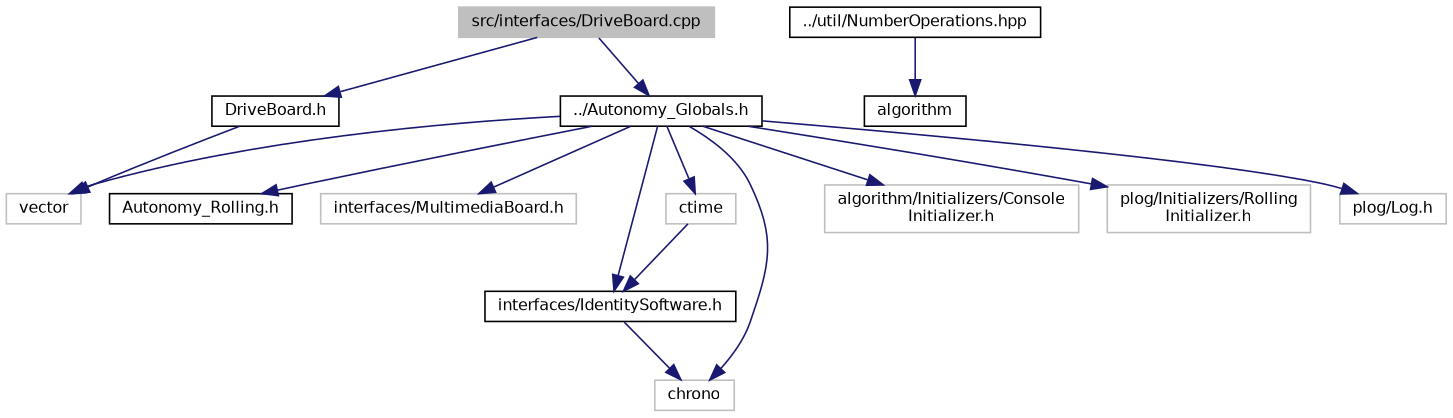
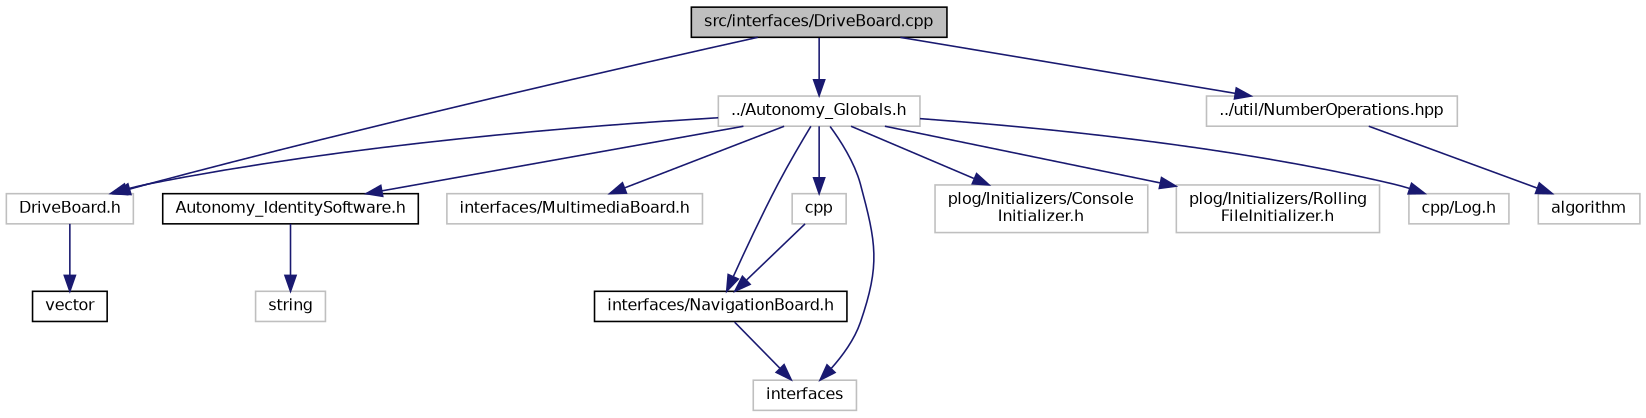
  digraph {
    node [color=grey75 fillcolor=white fontname=Helvetica fontsize=10 shape=record style=filled]
    edge [color=midnightblue fontname=Helvetica fontsize=10 labelfontname=Helvetica labelfontsize=10 style=solid]
-   n1 [fillcolor=grey75 fontcolor=black height=0.2 label="src/interfaces/DriveBoard.cpp" width=0.4]
-   n2 [color=black height=0.2 label="DriveBoard.h" width=0.4]
-   n3 [color=black height=0.2 label="../Autonomy_Globals.h" width=0.4]
-   n4 [color=black height=0.2 label="../util/NumberOperations.hpp" width=0.4]
-   n5 [height=0.2 label=vector width=0.4]
-   n6 [color=black height=0.2 label="Autonomy_Rolling.h" width=0.4]
+   n1 [color=black fillcolor=grey75 fontcolor=black height=0.2 label="src/interfaces/DriveBoard.cpp" width=0.4]
+   n2 [height=0.2 label="DriveBoard.h" width=0.4]
+   n3 [height=0.2 label="../Autonomy_Globals.h" width=0.4]
+   n4 [height=0.2 label="../util/NumberOperations.hpp" width=0.4]
+   n5 [color=black height=0.2 label=vector width=0.4]
+   n6 [color=black height=0.2 label="Autonomy_IdentitySoftware.h" width=0.4]
    n7 [height=0.2 label="interfaces/MultimediaBoard.h" width=0.4]
-   n8 [color=black height=0.2 label="interfaces/IdentitySoftware.h" width=0.4]
-   n9 [height=0.2 label=chrono width=0.4]
-   n10 [height=0.2 label=ctime width=0.4]
-   n11 [height=0.2 label="algorithm/Initializers/Console\lInitializer.h" width=0.4]
-   n12 [height=0.2 label="plog/Initializers/Rolling\lInitializer.h" width=0.4]
-   n13 [height=0.2 label="plog/Log.h" width=0.4]
-   n14 [color=black height=0.2 label=algorithm width=0.4]
+   n8 [color=black height=0.2 label="interfaces/NavigationBoard.h" width=0.4]
+   n9 [height=0.2 label=interfaces width=0.4]
+   n10 [height=0.2 label=cpp width=0.4]
+   n11 [height=0.2 label="plog/Initializers/Console\lInitializer.h" width=0.4]
+   n12 [height=0.2 label="plog/Initializers/Rolling\lFileInitializer.h" width=0.4]
+   n13 [height=0.2 label="cpp/Log.h" width=0.4]
+   n14 [height=0.2 label=algorithm width=0.4]
+   n15 [height=0.2 label=string width=0.4]
    n1 -> n2
    n1 -> n3
+   n1 -> n4
    n2 -> n5
-   n3 -> n5
+   n3 -> n2
    n3 -> n6
    n3 -> n7
    n3 -> n8
    n3 -> n9
    n3 -> n10
    n3 -> n11
    n3 -> n12
    n3 -> n13
    n4 -> n14
+   n6 -> n15
    n8 -> n9
    n10 -> n8
  }
